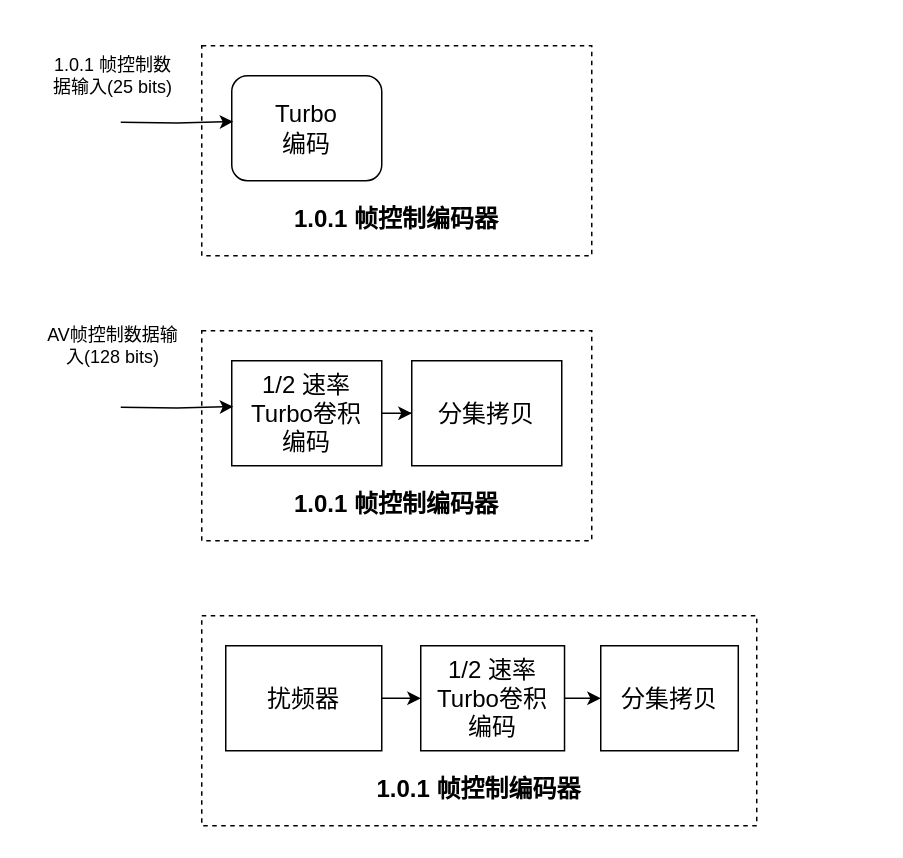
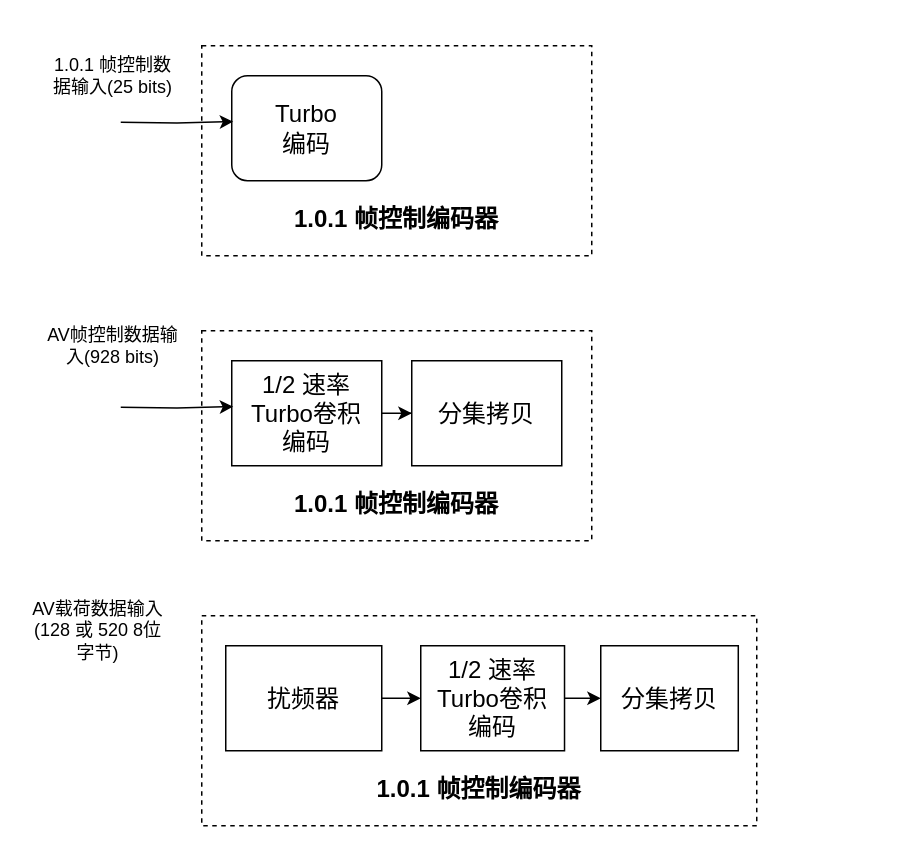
  <mxCell id="0" />
  <mxCell id="1" parent="0" />
  <mxCell id="2" value="" style="group;dashed=1;" parent="1" vertex="1" connectable="0"><mxGeometry x="134" y="30" width="260" height="140" as="geometry" /></mxCell>
  <mxCell id="3" value="&lt;br&gt;&lt;span style=&quot;font-size: 16px;&quot;&gt;&lt;br&gt;&lt;br&gt;&lt;br&gt;&lt;br&gt;&lt;b&gt;1.0.1 帧控制编码器&lt;/b&gt;&lt;/span&gt;" style="rounded=0;whiteSpace=wrap;html=1;dashed=1;" parent="2" vertex="1"><mxGeometry width="260" height="140" as="geometry" /></mxCell>
  <mxCell id="4" value="&lt;font style=&quot;font-size: 16px;&quot;&gt;Turbo&lt;br&gt;编码&lt;/font&gt;" style="whiteSpace=wrap;html=1;rounded=1;" parent="2" vertex="1"><mxGeometry x="20" y="20" width="100" height="70" as="geometry" /></mxCell>
  <mxCell id="5" value="1.0.1 帧控制数据输入(25 bits)" style="rounded=0;whiteSpace=wrap;html=1;strokeColor=#FFFFFF;opacity=0;" parent="1" vertex="1"><mxGeometry x="30" y="20" width="90" height="60" as="geometry" /></mxCell>
  <mxCell id="6" style="edgeStyle=orthogonalEdgeStyle;rounded=0;orthogonalLoop=1;jettySize=auto;html=1;entryX=0.01;entryY=0.437;entryDx=0;entryDy=0;entryPerimeter=0;" parent="1" target="4" edge="1"><mxGeometry relative="1" as="geometry"><mxPoint x="80" y="81" as="sourcePoint" /></mxGeometry></mxCell>
- <mxCell id="7" value="AV帧控制数据输入(128 bits)" style="rounded=0;whiteSpace=wrap;html=1;strokeColor=#FFFFFF;opacity=0;" vertex="1" parent="1"><mxGeometry x="30" y="200" width="90" height="60" as="geometry" /></mxCell>
+ <mxCell id="7" value="AV帧控制数据输入(928 bits)" style="rounded=0;whiteSpace=wrap;html=1;strokeColor=#FFFFFF;opacity=0;" vertex="1" parent="1"><mxGeometry x="30" y="200" width="90" height="60" as="geometry" /></mxCell>
  <mxCell id="8" value="" style="group;dashed=1;" vertex="1" connectable="0" parent="1"><mxGeometry x="134" y="220" width="260" height="140" as="geometry" /></mxCell>
  <mxCell id="9" value="&lt;br&gt;&lt;span style=&quot;font-size: 16px;&quot;&gt;&lt;br&gt;&lt;br&gt;&lt;br&gt;&lt;br&gt;&lt;b&gt;1.0.1 帧控制编码器&lt;/b&gt;&lt;/span&gt;" style="rounded=0;whiteSpace=wrap;html=1;dashed=1;" vertex="1" parent="8"><mxGeometry width="260" height="140" as="geometry" /></mxCell>
  <mxCell id="10" value="&lt;font style=&quot;font-size: 16px;&quot;&gt;1/2 速率Turbo卷积&lt;br&gt;编码&lt;/font&gt;" style="rounded=0;whiteSpace=wrap;html=1;" vertex="1" parent="8"><mxGeometry x="20" y="20" width="100" height="70" as="geometry" /></mxCell>
  <mxCell id="11" value="&lt;span style=&quot;font-size: 16px;&quot;&gt;分集拷贝&lt;/span&gt;" style="rounded=0;whiteSpace=wrap;html=1;" vertex="1" parent="8"><mxGeometry x="140" y="20" width="100" height="70" as="geometry" /></mxCell>
  <mxCell id="12" value="" style="edgeStyle=orthogonalEdgeStyle;rounded=0;orthogonalLoop=1;jettySize=auto;html=1;" edge="1" parent="8" source="10" target="11"><mxGeometry relative="1" as="geometry" /></mxCell>
  <mxCell id="13" style="edgeStyle=orthogonalEdgeStyle;rounded=0;orthogonalLoop=1;jettySize=auto;html=1;entryX=0.01;entryY=0.437;entryDx=0;entryDy=0;entryPerimeter=0;" edge="1" target="10" parent="1"><mxGeometry relative="1" as="geometry"><mxPoint x="80" y="271" as="sourcePoint" /></mxGeometry></mxCell>
+ <mxCell id="14" value="AV载荷数据输入(128 或 520 8位字节)" style="rounded=0;whiteSpace=wrap;html=1;strokeColor=#FFFFFF;opacity=0;" vertex="1" parent="1"><mxGeometry x="20" y="390" width="90" height="60" as="geometry" /></mxCell>
  <mxCell id="15" value="" style="group;dashed=1;" vertex="1" connectable="0" parent="1"><mxGeometry x="134" y="410" width="446" height="140" as="geometry" /></mxCell>
  <mxCell id="16" value="&lt;br&gt;&lt;span style=&quot;font-size: 16px;&quot;&gt;&lt;br&gt;&lt;br&gt;&lt;br&gt;&lt;br&gt;&lt;b&gt;1.0.1 帧控制编码器&lt;/b&gt;&lt;/span&gt;" style="rounded=0;whiteSpace=wrap;html=1;dashed=1;" vertex="1" parent="15"><mxGeometry width="370" height="140" as="geometry" /></mxCell>
  <mxCell id="17" value="&lt;font style=&quot;font-size: 16px;&quot;&gt;1/2 速率Turbo卷积&lt;br&gt;编码&lt;/font&gt;" style="rounded=0;whiteSpace=wrap;html=1;" vertex="1" parent="15"><mxGeometry x="146" y="20" width="95.85" height="70" as="geometry" /></mxCell>
  <mxCell id="18" value="&lt;span style=&quot;font-size: 16px;&quot;&gt;分集拷贝&lt;/span&gt;" style="rounded=0;whiteSpace=wrap;html=1;" vertex="1" parent="15"><mxGeometry x="266" y="20" width="91.69" height="70" as="geometry" /></mxCell>
  <mxCell id="19" value="" style="edgeStyle=orthogonalEdgeStyle;rounded=0;orthogonalLoop=1;jettySize=auto;html=1;" edge="1" parent="15" source="17" target="18"><mxGeometry relative="1" as="geometry" /></mxCell>
  <mxCell id="20" value="" style="edgeStyle=orthogonalEdgeStyle;rounded=0;orthogonalLoop=1;jettySize=auto;html=1;" edge="1" parent="15" source="21" target="17"><mxGeometry relative="1" as="geometry" /></mxCell>
  <mxCell id="21" value="&lt;font style=&quot;font-size: 16px;&quot;&gt;扰频器&lt;/font&gt;" style="rounded=0;whiteSpace=wrap;html=1;" vertex="1" parent="15"><mxGeometry x="16" y="20" width="104" height="70" as="geometry" /></mxCell>
